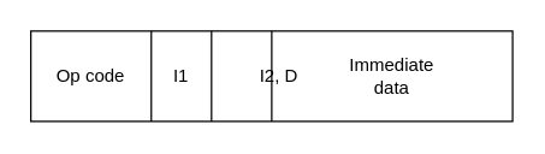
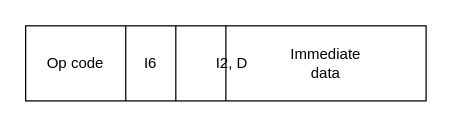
  <mxCell id="0" />
  <mxCell id="1" parent="0" />
  <mxCell id="2" value="" style="rounded=0;whiteSpace=wrap;html=1;" vertex="1" parent="1"><mxGeometry x="20" y="20" width="320" height="60" as="geometry" /></mxCell>
  <mxCell id="3" value="" style="endArrow=none;html=1;rounded=0;exitX=0.25;exitY=0;exitDx=0;exitDy=0;entryX=0.25;entryY=1;entryDx=0;entryDy=0;" edge="1" parent="1" source="2" target="2"><mxGeometry width="50" height="50" relative="1" as="geometry"><mxPoint x="210" y="390" as="sourcePoint" /><mxPoint x="260" y="340" as="targetPoint" /></mxGeometry></mxCell>
  <mxCell id="4" value="" style="endArrow=none;html=1;rounded=0;exitX=0.5;exitY=0;exitDx=0;exitDy=0;" edge="1" parent="1" source="2"><mxGeometry width="50" height="50" relative="1" as="geometry"><mxPoint x="210" y="390" as="sourcePoint" /><mxPoint x="180" y="80" as="targetPoint" /></mxGeometry></mxCell>
  <mxCell id="5" value="Op code" style="text;html=1;strokeColor=none;fillColor=none;align=center;verticalAlign=middle;whiteSpace=wrap;rounded=0;" vertex="1" parent="1"><mxGeometry x="30" y="35" width="60" height="30" as="geometry" /></mxCell>
  <mxCell id="6" value="" style="endArrow=none;html=1;rounded=0;" edge="1" parent="1" source="2"><mxGeometry width="50" height="50" relative="1" as="geometry"><mxPoint x="140" y="30" as="sourcePoint" /><mxPoint x="140" y="80" as="targetPoint" /><Array as="points"><mxPoint x="140" y="20" /></Array></mxGeometry></mxCell>
- <mxCell id="7" value="I1" style="text;html=1;strokeColor=none;fillColor=none;align=center;verticalAlign=middle;whiteSpace=wrap;rounded=0;" vertex="1" parent="1"><mxGeometry x="100" y="35" width="40" height="30" as="geometry" /></mxCell>
+ <mxCell id="7" value="I6" style="text;html=1;strokeColor=none;fillColor=none;align=center;verticalAlign=middle;whiteSpace=wrap;rounded=0;" vertex="1" parent="1"><mxGeometry x="100" y="35" width="40" height="30" as="geometry" /></mxCell>
  <mxCell id="8" value="I2, D" style="text;html=1;strokeColor=none;fillColor=none;align=center;verticalAlign=middle;whiteSpace=wrap;rounded=0;" vertex="1" parent="1"><mxGeometry x="165" y="35" width="40" height="30" as="geometry" /></mxCell>
  <mxCell id="9" value="Immediate data" style="text;html=1;strokeColor=none;fillColor=none;align=center;verticalAlign=middle;whiteSpace=wrap;rounded=0;" vertex="1" parent="1"><mxGeometry x="230" y="35" width="60" height="30" as="geometry" /></mxCell>
